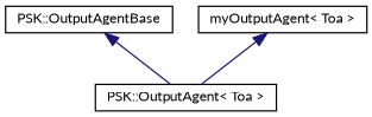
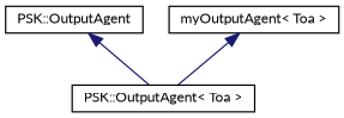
  digraph {
    fontname=Lato
    rankdir=TB
    node [color=black fillcolor=white fontname=Lato fontsize=10 shape=record style=filled]
    edge [color=midnightblue dir=back fontname=Lato fontsize=10 labelfontname=Helvetica labelfontsize=10 style=solid]
-   n1 [height=0.2 label="PSK::OutputAgentBase" width=0.4]
+   n1 [height=0.2 label="PSK::OutputAgent" width=0.4]
    n2 [height=0.2 label="PSK::OutputAgent\< Toa \>" width=0.4]
    n3 [height=0.2 label="myOutputAgent\< Toa \>" width=0.4]
    n1 -> n2
    n3 -> n2
  }
